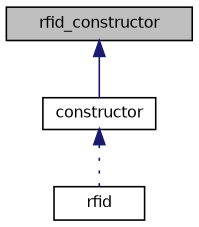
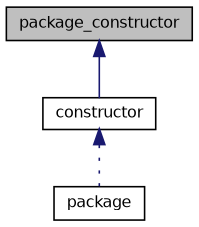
  digraph {
    node [color=black fillcolor=white fontname=Helvetica fontsize=10 shape=record style=filled]
    edge [color=midnightblue dir=back fontname=Helvetica fontsize=10 labelfontname=Helvetica labelfontsize=10]
-   n1 [fillcolor=grey75 fontcolor=black height=0.2 label=rfid_constructor width=0.4]
+   n1 [fillcolor=grey75 fontcolor=black height=0.2 label=package_constructor width=0.4]
    n2 [height=0.2 label=constructor width=0.4]
-   n3 [height=0.2 label=rfid width=0.4]
+   n3 [height=0.2 label=package width=0.4]
    n1 -> n2 [style=solid]
    n2 -> n3 [style=dotted]
  }
